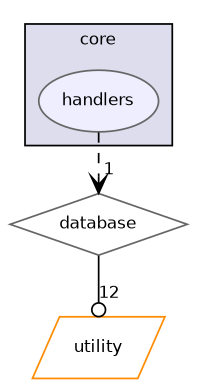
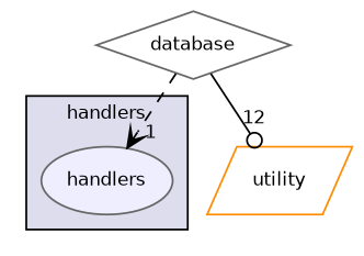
  digraph {
    compound=true
    node [color=gray40 fontname=Helvetica fontsize=10 style=filled]
    edge [color=black labeldistance=1.5 labelfontname=Helvetica labelfontsize=10]
    n1 [fillcolor="#eeeeff" label=handlers pencolor=black shape=ellipse]
    n2 [label=database shape=diamond style=""]
    n3 [color=darkorange fillcolor=white label=utility shape=parallelogram]
    subgraph cluster_1 {
      bgcolor="#ddddee"
      fontname=Helvetica
      fontsize=10
-     label=core
+     label=handlers
      pencolor=black
      n1
    }
-   n1 -> n2 [arrowhead=vee headlabel=1 style=dashed]
+   n2 -> n1 [arrowhead=vee headlabel=1 style=dashed]
    n2 -> n3 [arrowhead=odot headlabel=12 style=solid]
  }
